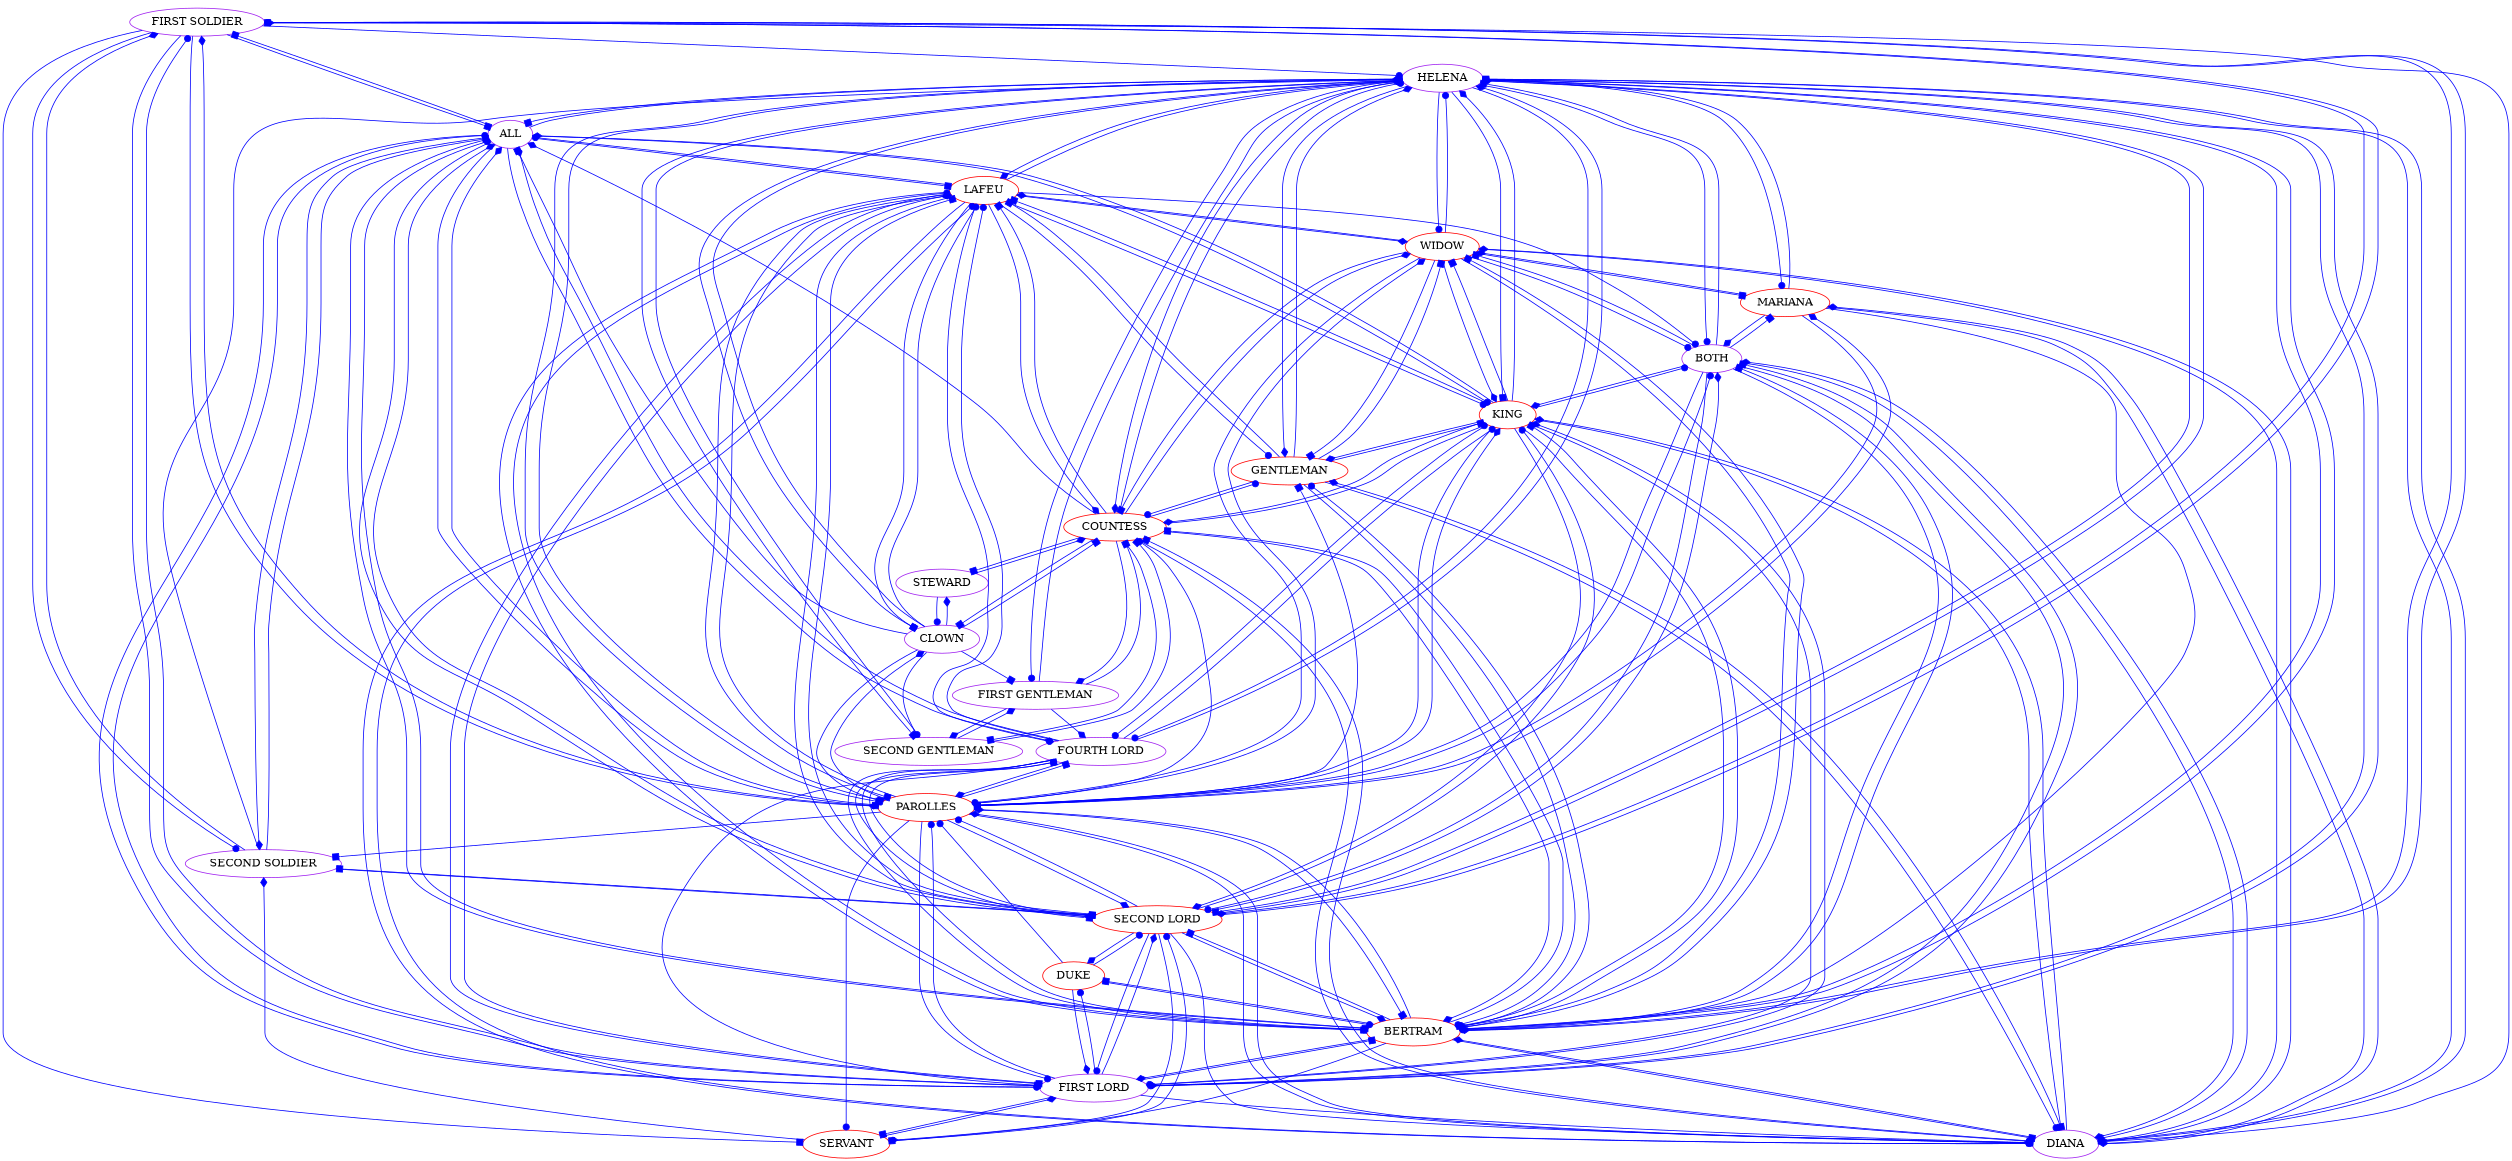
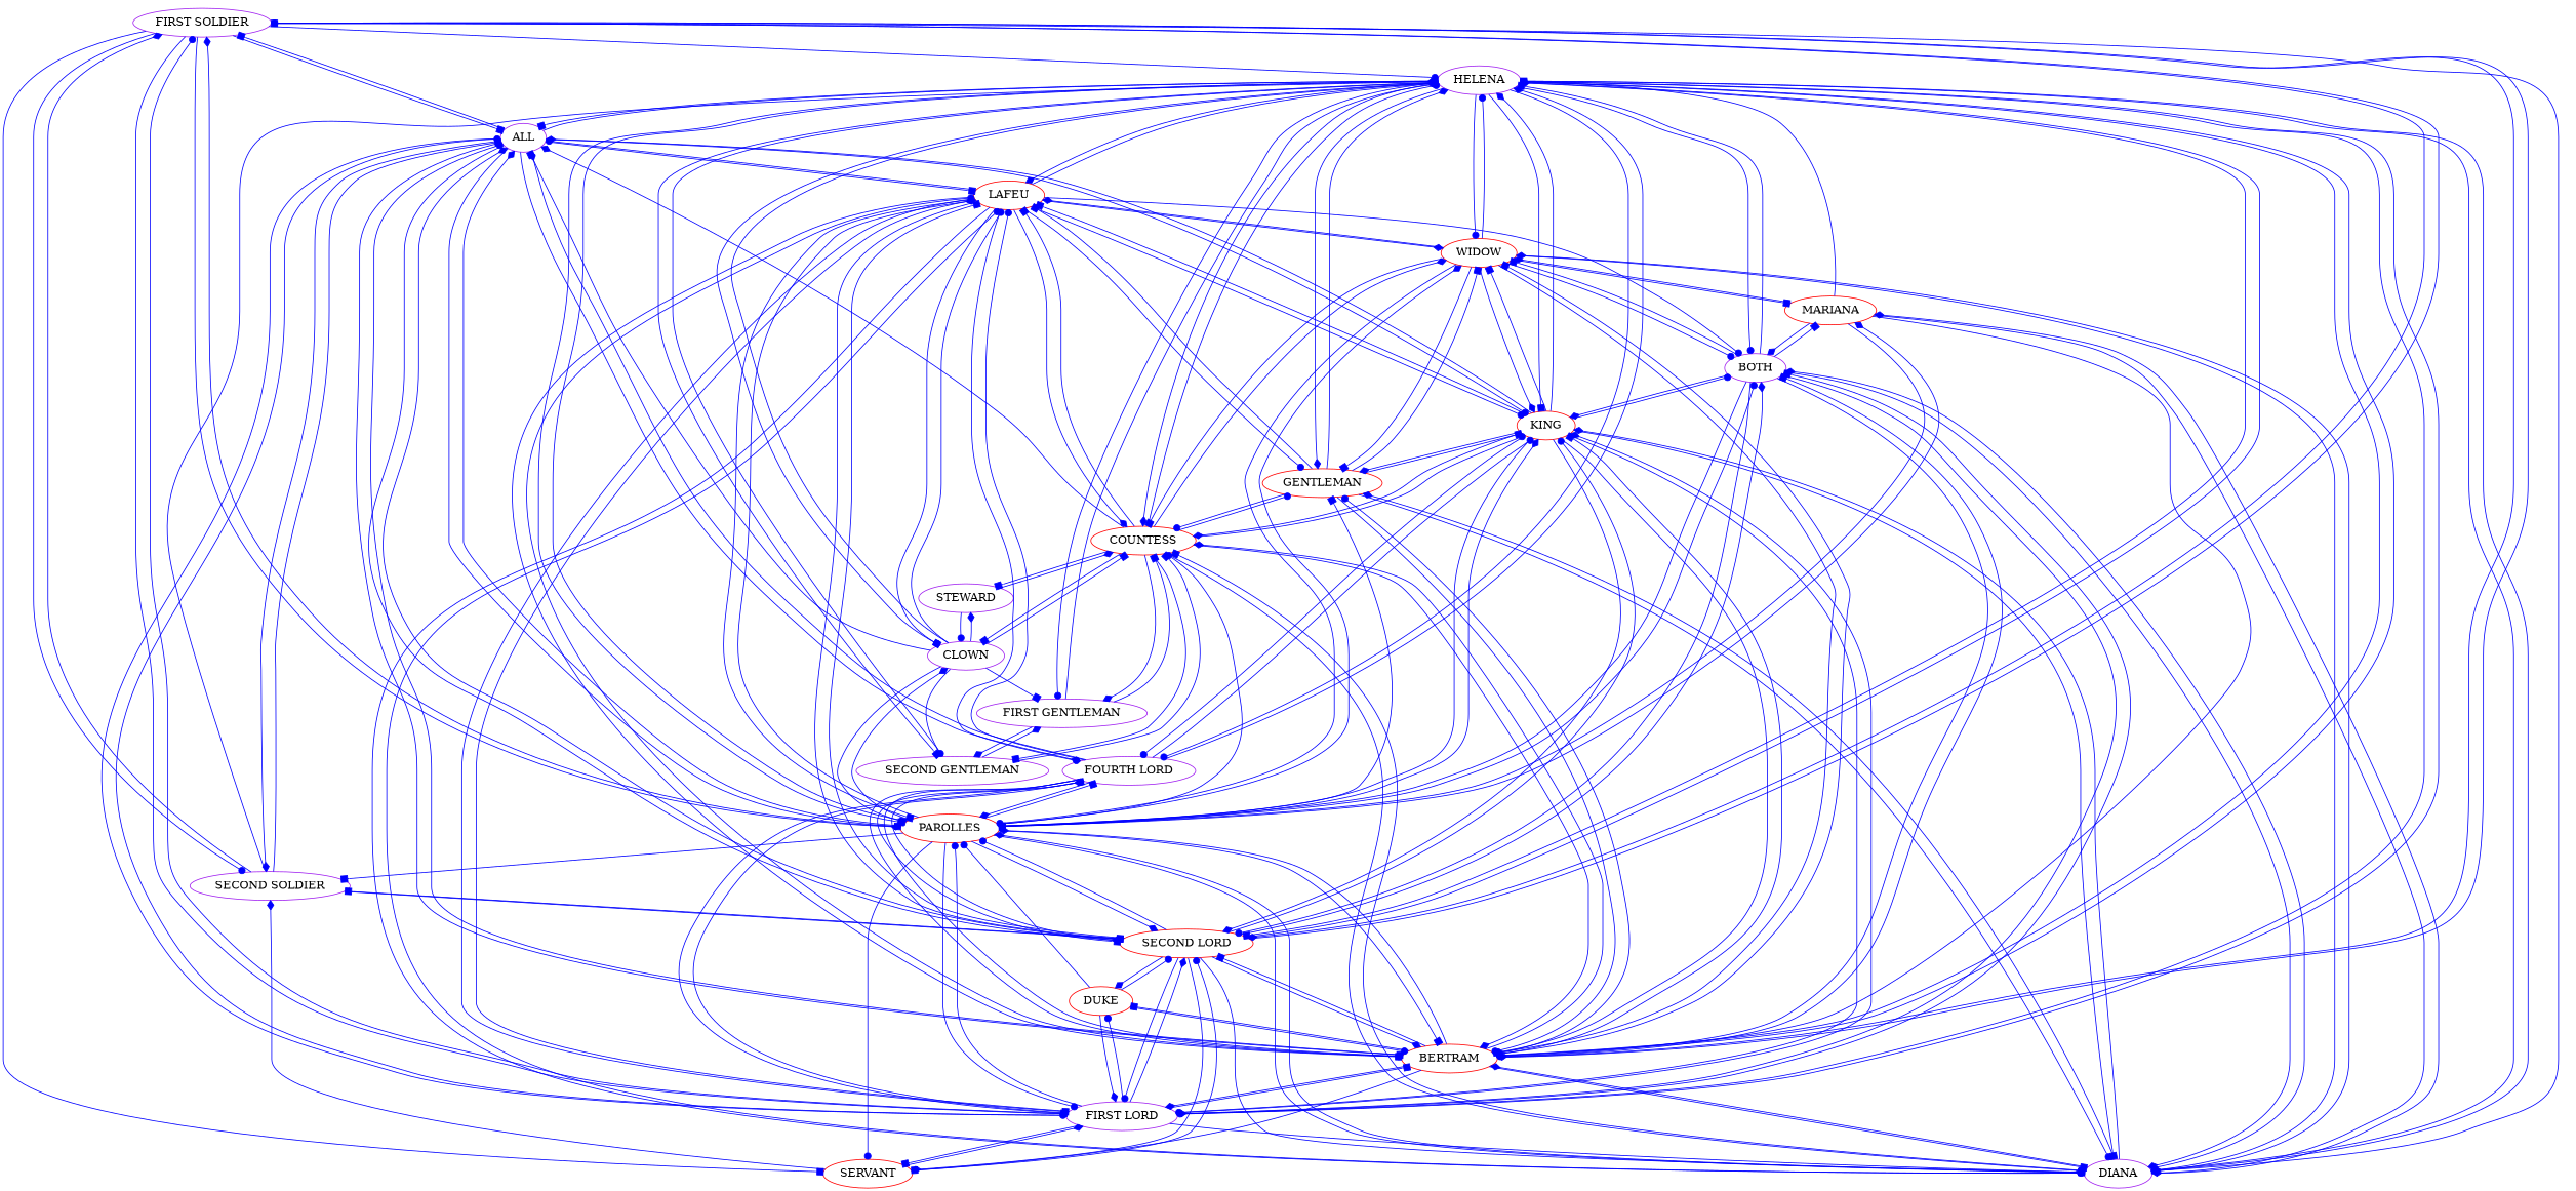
  strict digraph {
    fontname="DejaVu Serif"
    node [color=purple fontname="DejaVu Serif"]
    edge [arrowhead=box color=blue fontname="DejaVu Serif" weight=1]
    "FIRST SOLDIER"
    HELENA
    ALL
    BERTRAM [color=red]
    SERVANT [color=red]
    DIANA
    "SECOND LORD" [color=red]
    "FIRST LORD"
    "SECOND SOLDIER"
    PAROLLES [color=red]
    KING [color=red]
    BOTH
    CLOWN
    COUNTESS [color=red]
    "SECOND GENTLEMAN"
    "FOURTH LORD"
    GENTLEMAN [color=red]
    WIDOW [color=red]
    "FIRST GENTLEMAN"
    MARIANA [color=red]
    LAFEU [color=red]
    DUKE [color=red]
    STEWARD
    "FIRST SOLDIER" -> HELENA [arrowhead=dot weight=15]
    "FIRST SOLDIER" -> ALL [weight=15]
    "FIRST SOLDIER" -> BERTRAM [arrowhead=diamond weight=57]
    "FIRST SOLDIER" -> SERVANT [weight=63]
-   DIANA -> "FIRST SOLDIER" [arrowhead=diamond weight=63]
+   "FIRST SOLDIER" -> DIANA [arrowhead=diamond weight=63]
    "FIRST SOLDIER" -> "SECOND LORD" [arrowhead=diamond weight=78]
    "FIRST SOLDIER" -> "FIRST LORD" [arrowhead=dot weight=63]
    "FIRST SOLDIER" -> "SECOND SOLDIER" [arrowhead=dot weight=15]
    "FIRST SOLDIER" -> PAROLLES [arrowhead=diamond weight=75]
    HELENA -> ALL [weight=116]
    HELENA -> BERTRAM [arrowhead=diamond weight=69]
    HELENA -> DIANA [weight=109]
    HELENA -> "SECOND LORD" [weight=100]
    HELENA -> "FIRST LORD" [arrowhead=dot weight=32]
    HELENA -> PAROLLES [weight=123]
    HELENA -> KING [weight=112]
    HELENA -> BOTH [arrowhead=dot weight=98]
    HELENA -> CLOWN [arrowhead=dot weight=11]
    HELENA -> COUNTESS [arrowhead=diamond weight=94]
    HELENA -> "SECOND GENTLEMAN" [weight=41]
    HELENA -> "FOURTH LORD" [arrowhead=dot weight=32]
    HELENA -> GENTLEMAN [arrowhead=diamond weight=39]
    HELENA -> WIDOW [arrowhead=dot weight=134]
    HELENA -> "FIRST GENTLEMAN" [arrowhead=dot weight=41]
-   HELENA -> MARIANA [arrowhead=dot weight=30]
    HELENA -> LAFEU [arrowhead=diamond weight=45]
    ALL -> "FIRST SOLDIER"
    ALL -> HELENA [arrowhead=diamond weight=2]
    ALL -> BERTRAM
    ALL -> "SECOND LORD" [arrowhead=diamond weight=2]
    ALL -> "FIRST LORD" [arrowhead=dot]
    ALL -> "SECOND SOLDIER" [arrowhead=diamond]
    ALL -> PAROLLES [weight=2]
    ALL -> KING [arrowhead=dot]
    ALL -> "FOURTH LORD" [arrowhead=diamond]
    ALL -> LAFEU
    BERTRAM -> "FIRST SOLDIER" [arrowhead=dot weight=18]
    BERTRAM -> HELENA [weight=70]
    BERTRAM -> ALL [arrowhead=dot weight=29]
    BERTRAM -> SERVANT [weight=34]
    BERTRAM -> DIANA [weight=98]
    BERTRAM -> "SECOND LORD" [weight=111]
    BERTRAM -> "FIRST LORD" [arrowhead=diamond weight=117]
    BERTRAM -> PAROLLES [arrowhead=diamond weight=138]
    BERTRAM -> KING [weight=115]
    BERTRAM -> BOTH [weight=9]
-   BERTRAM -> COUNTESS [weight=69]
+   BERTRAM -> COUNTESS [arrowhead=diamond weight=69]
    BERTRAM -> "FOURTH LORD" [weight=37]
    BERTRAM -> GENTLEMAN [arrowhead=dot weight=63]
    BERTRAM -> WIDOW [weight=27]
    BERTRAM -> LAFEU [arrowhead=dot weight=111]
    BERTRAM -> DUKE [weight=8]
    SERVANT -> "SECOND LORD" [arrowhead=dot weight=4]
    SERVANT -> "FIRST LORD" [arrowhead=diamond weight=4]
    SERVANT -> "SECOND SOLDIER" [arrowhead=diamond weight=4]
    DIANA -> HELENA [weight=22]
    DIANA -> BERTRAM [arrowhead=diamond weight=110]
    DIANA -> PAROLLES [arrowhead=diamond weight=34]
    DIANA -> KING [arrowhead=diamond weight=60]
    DIANA -> BOTH [arrowhead=diamond weight=21]
    DIANA -> COUNTESS [weight=60]
    DIANA -> GENTLEMAN [arrowhead=diamond weight=60]
    DIANA -> WIDOW [arrowhead=diamond weight=75]
    DIANA -> MARIANA [arrowhead=diamond weight=21]
    DIANA -> LAFEU [arrowhead=dot weight=60]
    "SECOND LORD" -> "FIRST SOLDIER" [weight=45]
    "SECOND LORD" -> HELENA [arrowhead=diamond weight=37]
    "SECOND LORD" -> ALL [arrowhead=diamond weight=37]
    "SECOND LORD" -> BERTRAM [arrowhead=diamond weight=66]
    "SECOND LORD" -> SERVANT [arrowhead=diamond weight=58]
    "SECOND LORD" -> DIANA [arrowhead=diamond weight=58]
    "SECOND LORD" -> "FIRST LORD" [arrowhead=dot weight=111]
    "SECOND LORD" -> "SECOND SOLDIER" [weight=36]
    "SECOND LORD" -> PAROLLES [arrowhead=dot weight=31]
    "SECOND LORD" -> KING [arrowhead=dot weight=10]
    "SECOND LORD" -> BOTH [arrowhead=diamond weight=4]
    "SECOND LORD" -> "FOURTH LORD" [arrowhead=dot]
    "SECOND LORD" -> LAFEU [weight=3]
    "SECOND LORD" -> DUKE [arrowhead=diamond weight=8]
    "FIRST LORD" -> "FIRST SOLDIER" [arrowhead=dot weight=23]
    "FIRST LORD" -> HELENA [arrowhead=dot]
    "FIRST LORD" -> ALL [arrowhead=dot]
    "FIRST LORD" -> BERTRAM [weight=64]
    "FIRST LORD" -> SERVANT [weight=64]
    "FIRST LORD" -> DIANA [weight=64]
    "FIRST LORD" -> "SECOND LORD" [arrowhead=diamond weight=112]
    "FIRST LORD" -> PAROLLES [arrowhead=dot weight=38]
    "FIRST LORD" -> KING [arrowhead=diamond weight=14]
    "FIRST LORD" -> BOTH [weight=7]
-   "FIRST GENTLEMAN" -> "FOURTH LORD" [arrowhead=diamond]
+   "FIRST LORD" -> "FOURTH LORD" [arrowhead=diamond]
    "FIRST LORD" -> LAFEU [arrowhead=diamond weight=3]
    "FIRST LORD" -> DUKE [arrowhead=dot weight=6]
    "SECOND SOLDIER" -> "FIRST SOLDIER" [arrowhead=diamond weight=2]
    "SECOND SOLDIER" -> HELENA [weight=2]
    "SECOND SOLDIER" -> ALL [weight=2]
    "SECOND SOLDIER" -> "SECOND LORD" [weight=2]
    PAROLLES -> "FIRST SOLDIER" [arrowhead=diamond weight=127]
    PAROLLES -> HELENA [arrowhead=dot weight=171]
    PAROLLES -> ALL [arrowhead=diamond weight=120]
    PAROLLES -> BERTRAM [weight=210]
    PAROLLES -> SERVANT [arrowhead=dot weight=98]
    PAROLLES -> DIANA [weight=116]
    PAROLLES -> "SECOND LORD" [arrowhead=diamond weight=235]
    PAROLLES -> "FIRST LORD" [arrowhead=dot weight=185]
    PAROLLES -> "SECOND SOLDIER" [weight=40]
    PAROLLES -> KING [arrowhead=diamond weight=82]
    PAROLLES -> BOTH [arrowhead=dot weight=22]
    PAROLLES -> CLOWN [arrowhead=diamond weight=32]
    PAROLLES -> COUNTESS [arrowhead=dot weight=17]
    PAROLLES -> "FOURTH LORD" [weight=60]
    PAROLLES -> GENTLEMAN [weight=17]
    PAROLLES -> WIDOW [arrowhead=diamond weight=18]
    PAROLLES -> MARIANA [arrowhead=diamond]
    PAROLLES -> LAFEU [arrowhead=diamond weight=72]
    KING -> HELENA [arrowhead=diamond weight=147]
    KING -> ALL [arrowhead=diamond weight=77]
    KING -> BERTRAM [arrowhead=diamond weight=292]
    KING -> DIANA [weight=64]
    KING -> "SECOND LORD" [arrowhead=diamond weight=225]
    KING -> "FIRST LORD" [arrowhead=dot weight=165]
    KING -> PAROLLES [weight=200]
    KING -> BOTH [arrowhead=dot weight=80]
    KING -> COUNTESS [arrowhead=diamond weight=162]
    KING -> "FOURTH LORD" [arrowhead=dot weight=77]
    KING -> GENTLEMAN [arrowhead=diamond weight=162]
    KING -> WIDOW [weight=44]
    KING -> LAFEU [weight=303]
    BOTH -> HELENA
    BOTH -> BERTRAM [arrowhead=dot]
    BOTH -> DIANA [arrowhead=diamond]
    BOTH -> "SECOND LORD" [arrowhead=dot]
    BOTH -> "FIRST LORD" [arrowhead=diamond]
    BOTH -> PAROLLES [arrowhead=dot]
    BOTH -> KING [arrowhead=diamond]
    BOTH -> WIDOW
    BOTH -> MARIANA
    CLOWN -> HELENA [weight=22]
    CLOWN -> ALL [weight=35]
    CLOWN -> PAROLLES [weight=32]
    CLOWN -> COUNTESS [weight=153]
    CLOWN -> "SECOND GENTLEMAN" [arrowhead=dot weight=22]
    CLOWN -> "FIRST GENTLEMAN" [weight=22]
    CLOWN -> LAFEU [arrowhead=dot weight=42]
    CLOWN -> STEWARD [arrowhead=diamond weight=62]
    COUNTESS -> HELENA [arrowhead=dot weight=142]
    COUNTESS -> ALL [arrowhead=diamond weight=69]
    COUNTESS -> BERTRAM [arrowhead=diamond weight=51]
    COUNTESS -> DIANA [weight=5]
    COUNTESS -> KING [arrowhead=dot weight=16]
    COUNTESS -> CLOWN [weight=85]
    COUNTESS -> "SECOND GENTLEMAN" [weight=49]
    COUNTESS -> GENTLEMAN [arrowhead=dot weight=16]
    COUNTESS -> WIDOW [arrowhead=diamond weight=5]
    COUNTESS -> "FIRST GENTLEMAN" [arrowhead=diamond weight=49]
    COUNTESS -> LAFEU [weight=72]
    COUNTESS -> STEWARD [weight=58]
    "SECOND GENTLEMAN" -> HELENA [weight=11]
    "SECOND GENTLEMAN" -> COUNTESS [weight=11]
    "SECOND GENTLEMAN" -> "FIRST GENTLEMAN" [arrowhead=diamond weight=11]
    "FOURTH LORD" -> HELENA [arrowhead=diamond]
    "FOURTH LORD" -> ALL [arrowhead=diamond]
    "FOURTH LORD" -> BERTRAM [arrowhead=dot]
    "FOURTH LORD" -> "SECOND LORD"
    "FOURTH LORD" -> "FIRST LORD"
    "FOURTH LORD" -> PAROLLES [arrowhead=diamond]
    "FOURTH LORD" -> KING [arrowhead=dot]
    "FOURTH LORD" -> LAFEU [arrowhead=dot]
    GENTLEMAN -> HELENA [arrowhead=diamond weight=10]
    GENTLEMAN -> BERTRAM [arrowhead=dot weight=11]
    GENTLEMAN -> DIANA [arrowhead=dot weight=10]
    GENTLEMAN -> KING [weight=12]
    GENTLEMAN -> COUNTESS [arrowhead=dot weight=12]
    GENTLEMAN -> WIDOW [weight=10]
    GENTLEMAN -> LAFEU [weight=12]
    WIDOW -> HELENA [arrowhead=dot weight=52]
    WIDOW -> BERTRAM [weight=6]
    WIDOW -> DIANA [arrowhead=diamond weight=48]
    WIDOW -> PAROLLES [arrowhead=dot weight=3]
    WIDOW -> KING [arrowhead=diamond weight=3]
    WIDOW -> BOTH [arrowhead=dot weight=41]
    WIDOW -> COUNTESS [weight=3]
    WIDOW -> GENTLEMAN [weight=4]
    WIDOW -> MARIANA [weight=41]
    WIDOW -> LAFEU [arrowhead=diamond weight=3]
    "FIRST GENTLEMAN" -> HELENA [arrowhead=diamond weight=12]
    "FIRST GENTLEMAN" -> COUNTESS [weight=12]
    "FIRST GENTLEMAN" -> "SECOND GENTLEMAN" [arrowhead=diamond weight=12]
    MARIANA -> HELENA [arrowhead=dot weight=3]
    MARIANA -> BERTRAM [arrowhead=dot weight=2]
    MARIANA -> DIANA [arrowhead=diamond weight=20]
    MARIANA -> PAROLLES [weight=2]
    MARIANA -> BOTH [arrowhead=diamond weight=20]
    MARIANA -> WIDOW [arrowhead=diamond weight=20]
    LAFEU -> HELENA [arrowhead=dot weight=104]
    LAFEU -> ALL [arrowhead=dot weight=66]
    LAFEU -> BERTRAM [weight=167]
    LAFEU -> DIANA [arrowhead=dot weight=10]
    LAFEU -> "SECOND LORD" [weight=124]
    LAFEU -> "FIRST LORD" [weight=92]
    LAFEU -> PAROLLES [weight=137]
    LAFEU -> KING [arrowhead=dot weight=134]
    LAFEU -> BOTH [arrowhead=dot weight=32]
    LAFEU -> CLOWN [weight=46]
    LAFEU -> COUNTESS [arrowhead=diamond weight=102]
    LAFEU -> "FOURTH LORD" [arrowhead=dot weight=92]
    LAFEU -> GENTLEMAN [arrowhead=dot weight=33]
    LAFEU -> WIDOW [arrowhead=diamond weight=6]
    DUKE -> BERTRAM [arrowhead=dot weight=6]
    DUKE -> "SECOND LORD" [arrowhead=dot weight=13]
    DUKE -> "FIRST LORD" [arrowhead=diamond weight=13]
    DUKE -> PAROLLES [arrowhead=dot weight=6]
    STEWARD -> CLOWN [arrowhead=dot weight=7]
    STEWARD -> COUNTESS [arrowhead=diamond weight=43]
  }
